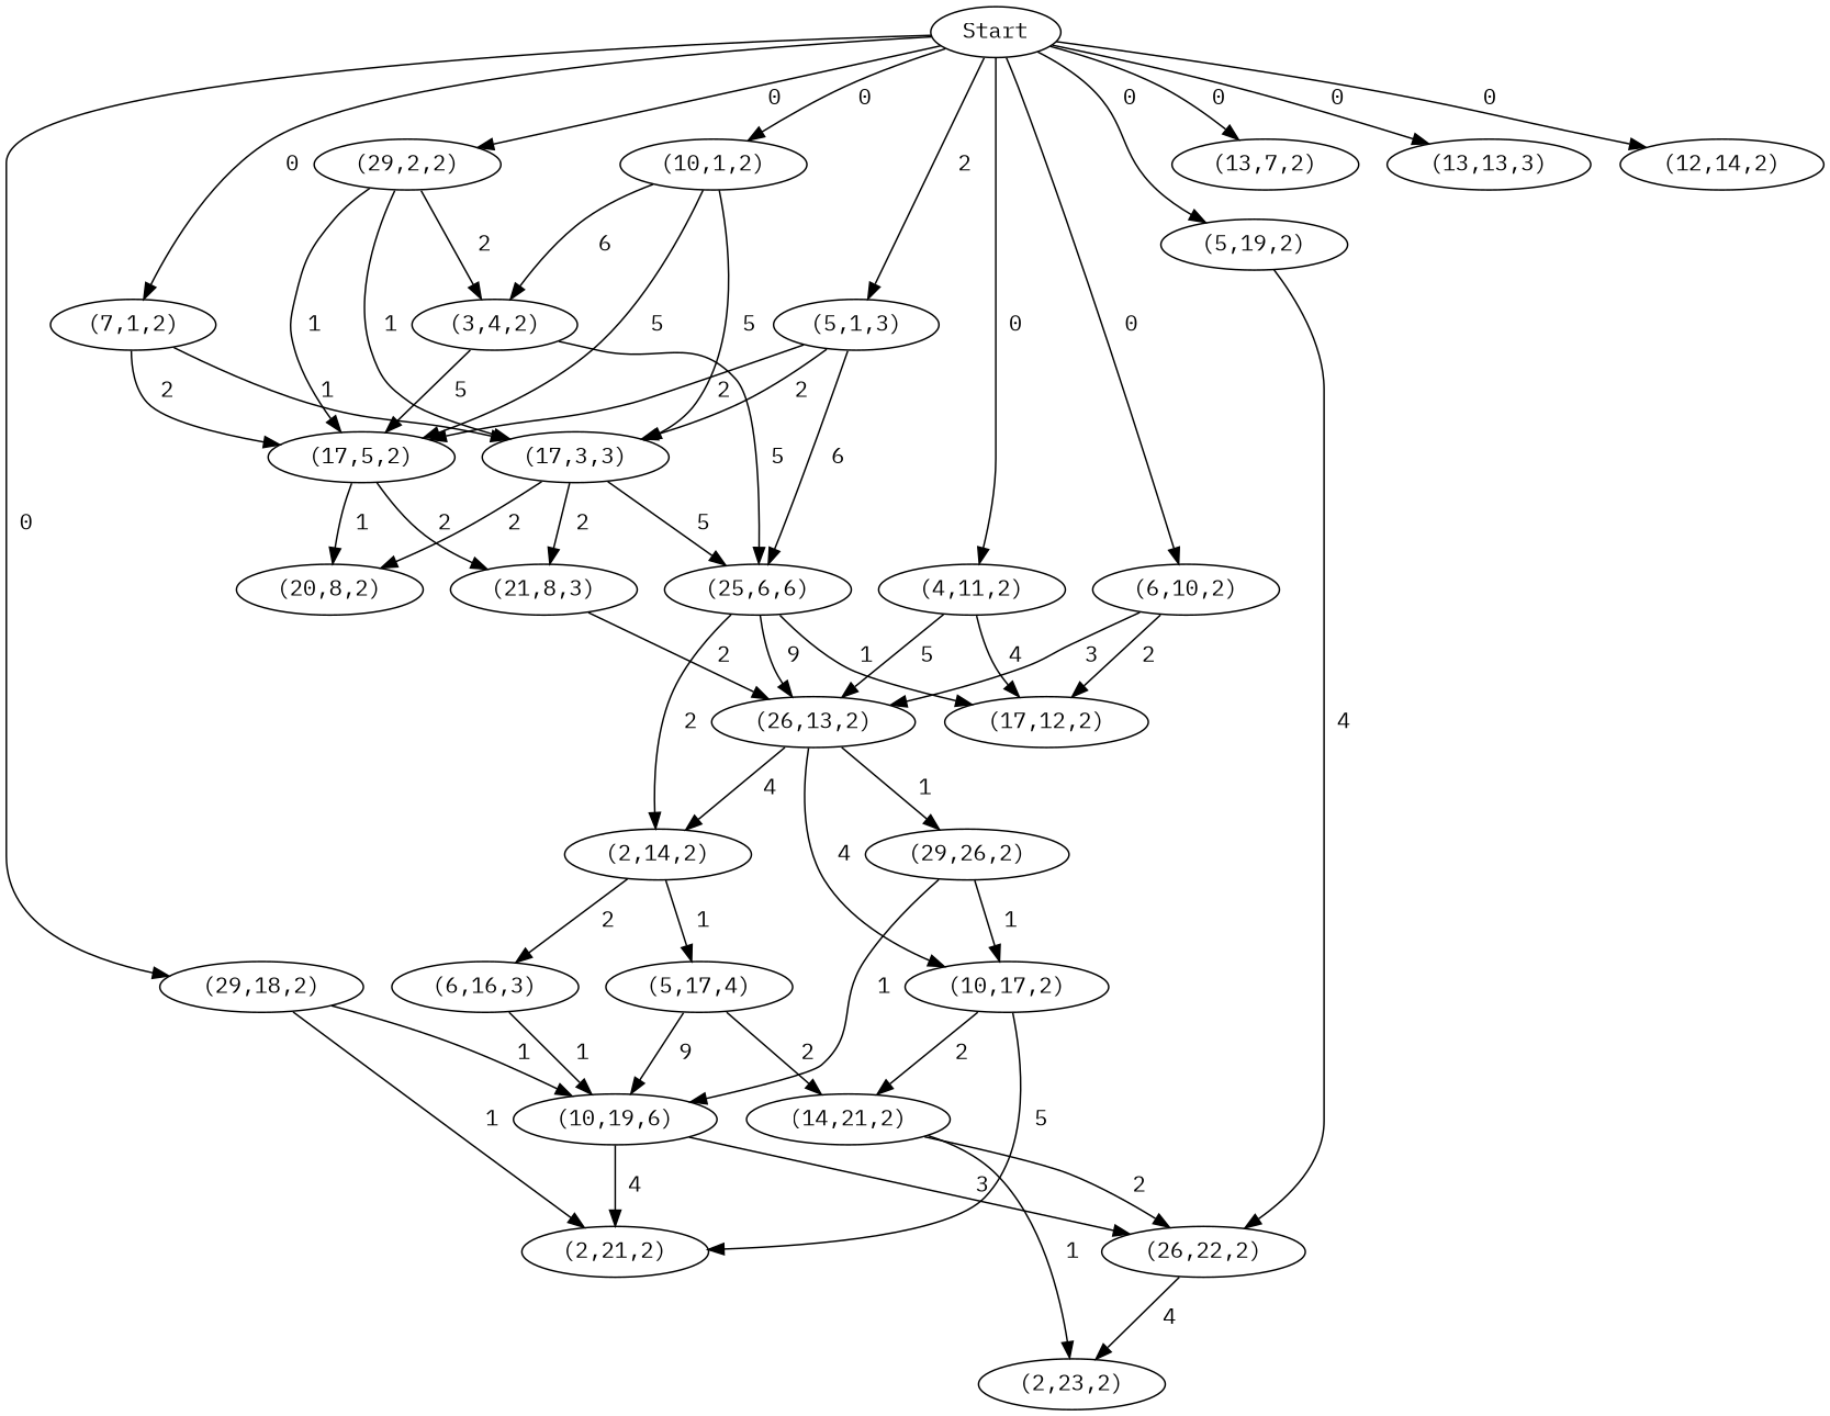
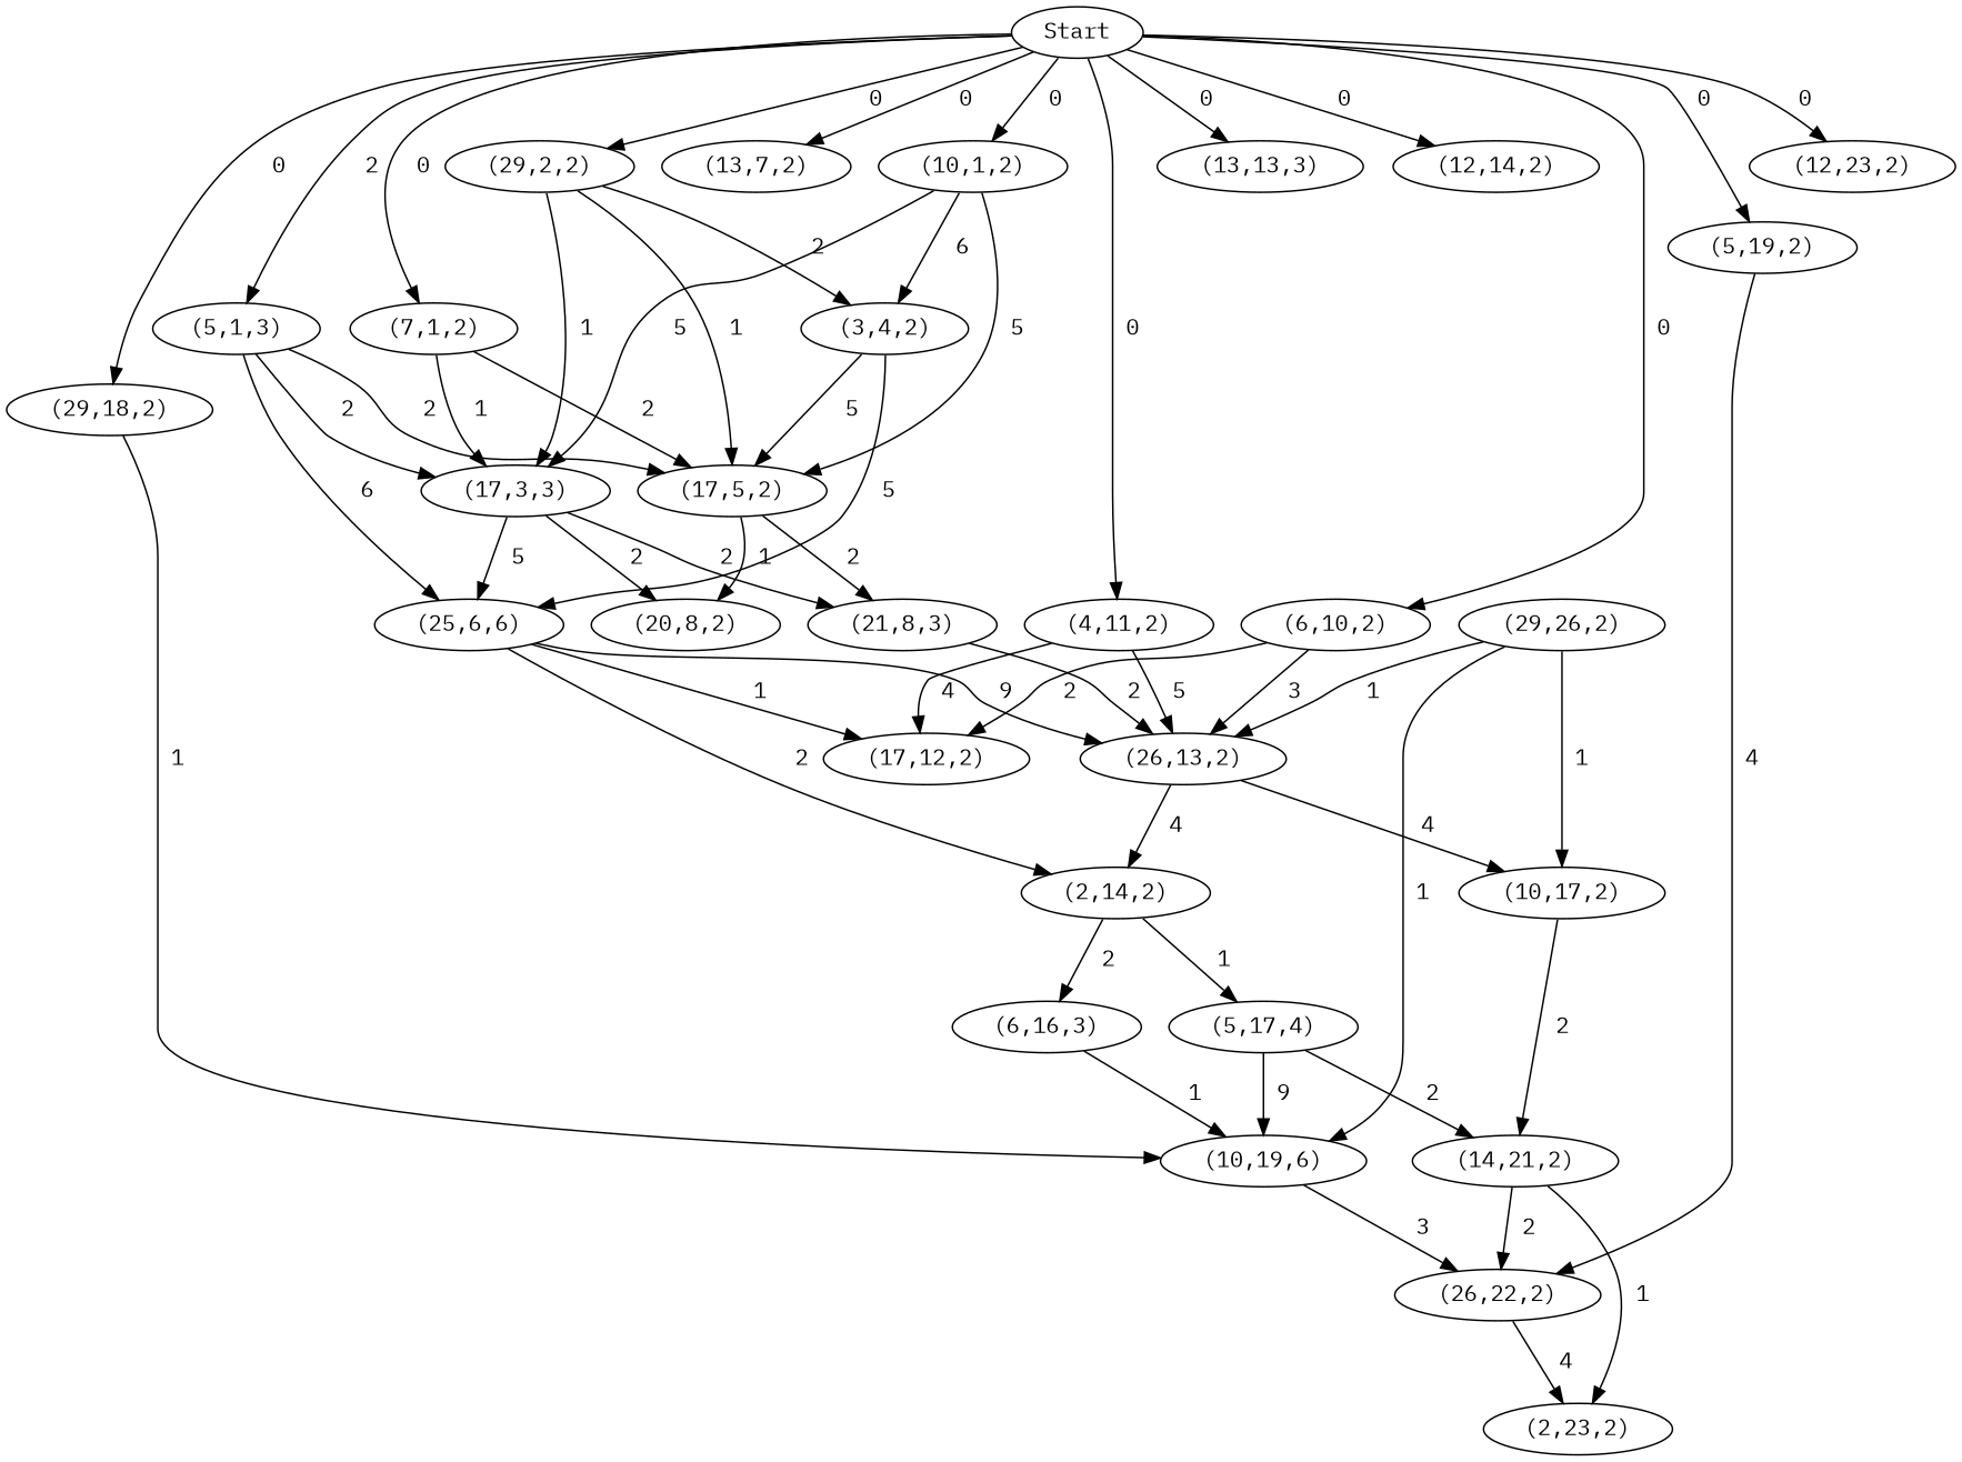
  digraph {
    fontname="IBM Plex Mono"
    splines=true
    node [fontname="IBM Plex Mono" shape=ellipse]
    edge [fontname="IBM Plex Mono"]
    n1 [height=0.3 label=Start width=0.3]
    n2 [height=0.3 label="(5,1,3)" width=0.3]
    n3 [height=0.3 label="(10,1,2)" width=0.3]
    n4 [height=0.3 label="(7,1,2)" width=0.3]
    n5 [height=0.3 label="(29,2,2)" width=0.3]
    n6 [height=0.3 label="(13,7,2)" width=0.3]
    n7 [height=0.3 label="(6,10,2)" width=0.3]
    n8 [height=0.3 label="(4,11,2)" width=0.3]
    n9 [height=0.3 label="(13,13,3)" width=0.3]
    n10 [height=0.3 label="(12,14,2)" width=0.3]
    n11 [height=0.3 label="(29,18,2)" width=0.3]
    n12 [height=0.3 label="(5,19,2)" width=0.3]
+   n13 [height=0.3 label="(12,23,2)" width=0.3]
    n14 [height=0.3 label="(17,3,3)" width=0.3]
    n15 [height=0.3 label="(17,5,2)" width=0.3]
    n16 [height=0.3 label="(25,6,6)" width=0.3]
    n17 [height=0.3 label="(3,4,2)" width=0.3]
    n18 [height=0.3 label="(17,12,2)" width=0.3]
    n19 [height=0.3 label="(26,13,2)" width=0.3]
    n20 [height=0.3 label="(10,19,6)" width=0.3]
-   n21 [height=0.3 label="(2,21,2)" width=0.3]
    n22 [height=0.3 label="(26,22,2)" width=0.3]
    n23 [height=0.3 label="(21,8,3)" width=0.3]
    n24 [height=0.3 label="(20,8,2)" width=0.3]
    n25 [height=0.3 label="(2,14,2)" width=0.3]
    n26 [height=0.3 label="(29,26,2)" width=0.3]
    n27 [height=0.3 label="(10,17,2)" width=0.3]
    n28 [height=0.3 label="(6,16,3)" width=0.3]
    n29 [height=0.3 label="(5,17,4)" width=0.3]
    n30 [height=0.3 label="(14,21,2)" width=0.3]
    n31 [height=0.3 label="(2,23,2)" width=0.3]
    n1 -> n2 [label=" 2"]
    n1 -> n3 [label=" 0"]
    n1 -> n4 [label=" 0"]
    n1 -> n5 [label=" 0"]
    n1 -> n6 [label=" 0"]
    n1 -> n7 [label=" 0"]
    n1 -> n8 [label=" 0"]
    n1 -> n9 [label=" 0"]
    n1 -> n10 [label=" 0"]
    n1 -> n11 [label=" 0"]
    n1 -> n12 [label=" 0"]
+   n1 -> n13 [label=" 0"]
    n2 -> n14 [label=" 2"]
    n2 -> n15 [label=" 2"]
    n2 -> n16 [label=" 6"]
    n3 -> n14 [label=" 5"]
    n3 -> n15 [label=" 5"]
    n3 -> n17 [label=" 6"]
    n4 -> n14 [label=" 1"]
    n4 -> n15 [label=" 2"]
    n5 -> n14 [label=" 1"]
    n5 -> n15 [label=" 1"]
    n5 -> n17 [label=" 2"]
    n7 -> n18 [label=" 2"]
    n7 -> n19 [label=" 3"]
    n8 -> n18 [label=" 4"]
    n8 -> n19 [label=" 5"]
    n11 -> n20 [label=" 1"]
-   n11 -> n21 [label=" 1"]
    n12 -> n22 [label=" 4"]
    n14 -> n16 [label=" 5"]
    n14 -> n23 [label=" 2"]
    n14 -> n24 [label=" 2"]
    n15 -> n23 [label=" 2"]
    n15 -> n24 [label=" 1"]
    n16 -> n18 [label=" 1"]
    n16 -> n19 [label=" 9"]
    n16 -> n25 [label=" 2"]
    n17 -> n15 [label=" 5"]
    n17 -> n16 [label=" 5"]
    n19 -> n25 [label=" 4"]
-   n19 -> n26 [label=" 1"]
+   n26 -> n19 [label=" 1"]
    n19 -> n27 [label=" 4"]
-   n20 -> n21 [label=" 4"]
    n20 -> n22 [label=" 3"]
    n22 -> n31 [label=" 4"]
    n23 -> n19 [label=" 2"]
    n25 -> n28 [label=" 2"]
    n25 -> n29 [label=" 1"]
    n26 -> n20 [label=" 1"]
    n26 -> n27 [label=" 1"]
-   n27 -> n21 [label=" 5"]
    n27 -> n30 [label=" 2"]
    n28 -> n20 [label=" 1"]
    n29 -> n20 [label=" 9"]
    n29 -> n30 [label=" 2"]
    n30 -> n22 [label=" 2"]
    n30 -> n31 [label=" 1"]
  }
